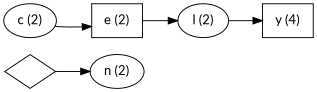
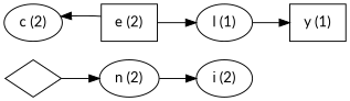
  digraph {
    fontname=Lato
    rankdir=LR
    node [fontname=Lato]
    edge [fontname=Lato]
    n1 [label=" " shape=diamond]
    n2 [label="n (2)"]
+   n3 [label="i (2)"]
    n4 [label="c (2)"]
    n5 [label="e (2)" shape=box]
-   n6 [label="l (2)"]
-   n7 [label="y (4)" shape=box]
+   n6 [label="l (1)"]
+   n7 [label="y (1)" shape=box]
    n1 -> n2
-   n4 -> n5
+   n2 -> n3
+   n5 -> n4
    n5 -> n6
    n6 -> n7
  }
